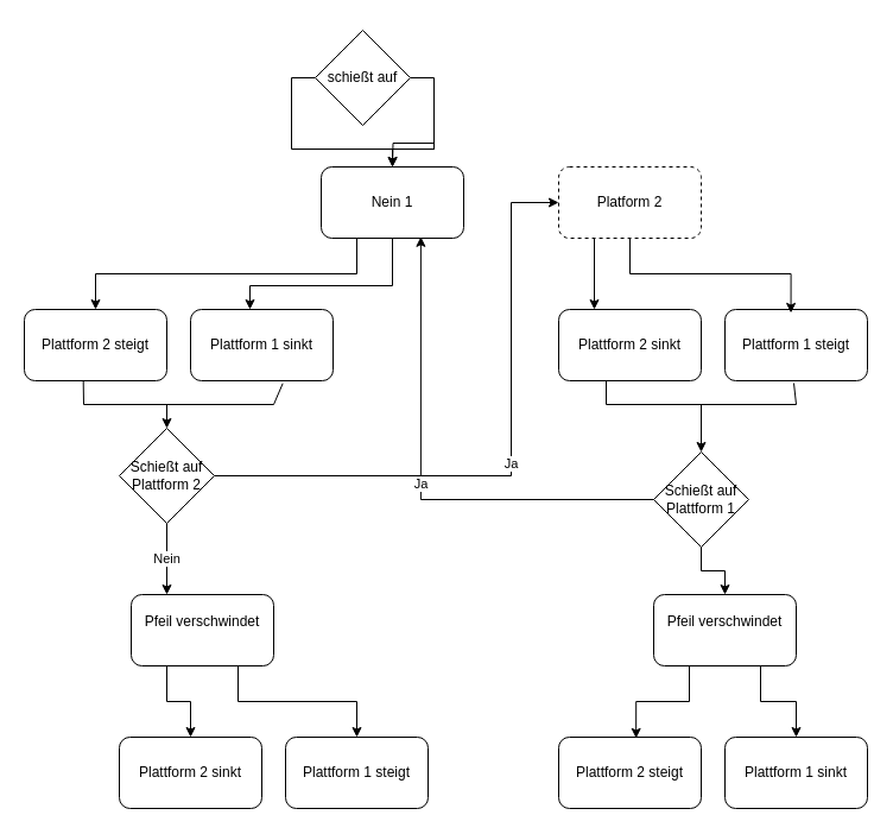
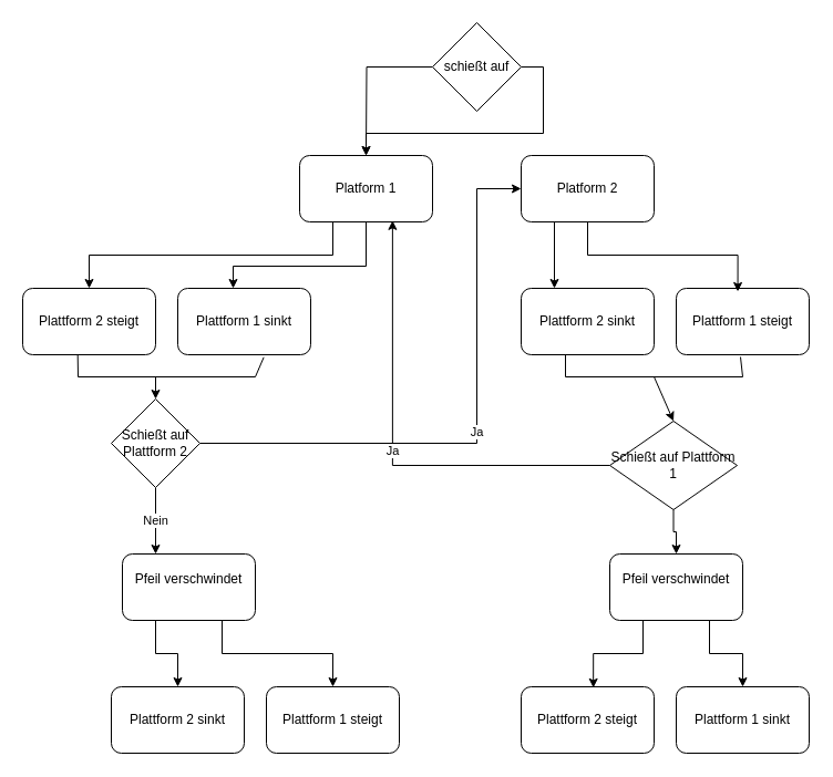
  <mxCell id="0" />
  <mxCell id="1" parent="0" />
  <mxCell id="2" style="edgeStyle=orthogonalEdgeStyle;rounded=0;orthogonalLoop=1;jettySize=auto;html=1;exitX=0.25;exitY=1;exitDx=0;exitDy=0;entryX=0.25;entryY=0;entryDx=0;entryDy=0;" edge="1" parent="1" source="3" target="11"><mxGeometry relative="1" as="geometry" /></mxCell>
- <mxCell id="3" value="Platform 2" style="rounded=1;whiteSpace=wrap;html=1;dashed=1;" vertex="1" parent="1"><mxGeometry x="470" y="140" width="120" height="60" as="geometry" /></mxCell>
+ <mxCell id="3" value="Platform 2" style="rounded=1;whiteSpace=wrap;html=1;" vertex="1" parent="1"><mxGeometry x="470" y="140" width="120" height="60" as="geometry" /></mxCell>
  <mxCell id="4" style="edgeStyle=orthogonalEdgeStyle;rounded=0;orthogonalLoop=1;jettySize=auto;html=1;exitX=0;exitY=0.5;exitDx=0;exitDy=0;entryX=0.5;entryY=0;entryDx=0;entryDy=0;" edge="1" parent="1" source="6"><mxGeometry relative="1" as="geometry"><mxPoint x="330" y="140" as="targetPoint" /></mxGeometry></mxCell>
  <mxCell id="5" style="edgeStyle=orthogonalEdgeStyle;rounded=0;orthogonalLoop=1;jettySize=auto;html=1;exitX=1;exitY=0.5;exitDx=0;exitDy=0;" edge="1" parent="1" source="6" target="9"><mxGeometry relative="1" as="geometry" /></mxCell>
- <mxCell id="6" value="schießt auf" style="rhombus;whiteSpace=wrap;html=1;" vertex="1" parent="1"><mxGeometry x="265" y="25" width="80" height="80" as="geometry" /></mxCell>
+ <mxCell id="6" value="schießt auf" style="rhombus;whiteSpace=wrap;html=1;" vertex="1" parent="1"><mxGeometry x="390" y="20" width="80" height="80" as="geometry" /></mxCell>
  <mxCell id="7" style="edgeStyle=orthogonalEdgeStyle;rounded=0;orthogonalLoop=1;jettySize=auto;html=1;exitX=0.5;exitY=1;exitDx=0;exitDy=0;" edge="1" parent="1" source="9" target="10"><mxGeometry relative="1" as="geometry"><Array as="points"><mxPoint x="330" y="240" /><mxPoint x="210" y="240" /></Array></mxGeometry></mxCell>
  <mxCell id="8" style="edgeStyle=orthogonalEdgeStyle;rounded=0;orthogonalLoop=1;jettySize=auto;html=1;exitX=0.25;exitY=1;exitDx=0;exitDy=0;entryX=0.5;entryY=0;entryDx=0;entryDy=0;" edge="1" parent="1" source="9" target="12"><mxGeometry relative="1" as="geometry" /></mxCell>
- <mxCell id="9" value="Nein 1" style="rounded=1;whiteSpace=wrap;html=1;" vertex="1" parent="1"><mxGeometry x="270" y="140" width="120" height="60" as="geometry" /></mxCell>
+ <mxCell id="9" value="Platform 1" style="rounded=1;whiteSpace=wrap;html=1;" vertex="1" parent="1"><mxGeometry x="270" y="140" width="120" height="60" as="geometry" /></mxCell>
  <mxCell id="10" value="&lt;div&gt;Plattform 1 sinkt&lt;/div&gt;" style="rounded=1;whiteSpace=wrap;html=1;" vertex="1" parent="1"><mxGeometry x="160" y="260" width="120" height="60" as="geometry" /></mxCell>
  <mxCell id="11" value="&lt;div&gt;Plattform 2 sinkt&lt;/div&gt;" style="rounded=1;whiteSpace=wrap;html=1;" vertex="1" parent="1"><mxGeometry x="470" y="260" width="120" height="60" as="geometry" /></mxCell>
  <mxCell id="12" value="&lt;div&gt;Plattform 2 steigt&lt;/div&gt;" style="rounded=1;whiteSpace=wrap;html=1;" vertex="1" parent="1"><mxGeometry x="20" y="260" width="120" height="60" as="geometry" /></mxCell>
  <mxCell id="13" value="&lt;div&gt;Plattform 1 steigt&lt;/div&gt;" style="rounded=1;whiteSpace=wrap;html=1;" vertex="1" parent="1"><mxGeometry x="610" y="260" width="120" height="60" as="geometry" /></mxCell>
  <mxCell id="14" style="edgeStyle=orthogonalEdgeStyle;rounded=0;orthogonalLoop=1;jettySize=auto;html=1;exitX=0.5;exitY=1;exitDx=0;exitDy=0;entryX=0.463;entryY=0.049;entryDx=0;entryDy=0;entryPerimeter=0;" edge="1" parent="1" source="3" target="13"><mxGeometry relative="1" as="geometry" /></mxCell>
  <mxCell id="15" style="edgeStyle=orthogonalEdgeStyle;rounded=0;orthogonalLoop=1;jettySize=auto;html=1;exitX=0.25;exitY=1;exitDx=0;exitDy=0;entryX=0.5;entryY=0;entryDx=0;entryDy=0;" edge="1" parent="1" source="17" target="20"><mxGeometry relative="1" as="geometry" /></mxCell>
  <mxCell id="16" style="edgeStyle=orthogonalEdgeStyle;rounded=0;orthogonalLoop=1;jettySize=auto;html=1;exitX=0.75;exitY=1;exitDx=0;exitDy=0;entryX=0.5;entryY=0;entryDx=0;entryDy=0;" edge="1" parent="1" source="17" target="21"><mxGeometry relative="1" as="geometry" /></mxCell>
  <mxCell id="17" value="&lt;div&gt;Pfeil verschwindet&lt;/div&gt;&lt;div&gt;&lt;br&gt;&lt;/div&gt;" style="rounded=1;whiteSpace=wrap;html=1;" vertex="1" parent="1"><mxGeometry x="110" y="500" width="120" height="60" as="geometry" /></mxCell>
  <mxCell id="18" style="edgeStyle=orthogonalEdgeStyle;rounded=0;orthogonalLoop=1;jettySize=auto;html=1;exitX=0.75;exitY=1;exitDx=0;exitDy=0;entryX=0.5;entryY=0;entryDx=0;entryDy=0;" edge="1" parent="1" source="19" target="23"><mxGeometry relative="1" as="geometry" /></mxCell>
  <mxCell id="19" value="&lt;div&gt;Pfeil verschwindet&lt;/div&gt;&lt;div&gt;&lt;br&gt;&lt;/div&gt;" style="rounded=1;whiteSpace=wrap;html=1;" vertex="1" parent="1"><mxGeometry x="550" y="500" width="120" height="60" as="geometry" /></mxCell>
  <mxCell id="20" value="&lt;div&gt;Plattform 2 sinkt&lt;/div&gt;" style="rounded=1;whiteSpace=wrap;html=1;" vertex="1" parent="1"><mxGeometry x="100" y="620" width="120" height="60" as="geometry" /></mxCell>
  <mxCell id="21" value="&lt;div&gt;Plattform 1 steigt&lt;/div&gt;" style="rounded=1;whiteSpace=wrap;html=1;" vertex="1" parent="1"><mxGeometry x="240" y="620" width="120" height="60" as="geometry" /></mxCell>
  <mxCell id="22" value="&lt;div&gt;Plattform 2 steigt&lt;/div&gt;" style="rounded=1;whiteSpace=wrap;html=1;" vertex="1" parent="1"><mxGeometry x="470" y="620" width="120" height="60" as="geometry" /></mxCell>
  <mxCell id="23" value="&lt;div&gt;Plattform 1 sinkt&lt;/div&gt;" style="rounded=1;whiteSpace=wrap;html=1;" vertex="1" parent="1"><mxGeometry x="610" y="620" width="120" height="60" as="geometry" /></mxCell>
  <mxCell id="24" style="edgeStyle=orthogonalEdgeStyle;rounded=0;orthogonalLoop=1;jettySize=auto;html=1;exitX=0.25;exitY=1;exitDx=0;exitDy=0;entryX=0.543;entryY=0.015;entryDx=0;entryDy=0;entryPerimeter=0;" edge="1" parent="1" source="19" target="22"><mxGeometry relative="1" as="geometry" /></mxCell>
  <mxCell id="25" style="edgeStyle=orthogonalEdgeStyle;rounded=0;orthogonalLoop=1;jettySize=auto;html=1;exitX=0.5;exitY=1;exitDx=0;exitDy=0;entryX=0.5;entryY=0;entryDx=0;entryDy=0;" edge="1" parent="1" source="26" target="19"><mxGeometry relative="1" as="geometry" /></mxCell>
- <mxCell id="26" value="Schießt auf Plattform 1" style="rhombus;whiteSpace=wrap;html=1;" vertex="1" parent="1"><mxGeometry x="550" y="380" width="80" height="80" as="geometry" /></mxCell>
+ <mxCell id="26" value="Schießt auf Plattform 1" style="rhombus;whiteSpace=wrap;html=1;" vertex="1" parent="1"><mxGeometry x="550" y="380" width="115" height="80" as="geometry" /></mxCell>
  <mxCell id="27" value="Nein" style="edgeStyle=orthogonalEdgeStyle;rounded=0;orthogonalLoop=1;jettySize=auto;html=1;entryX=0.25;entryY=0;entryDx=0;entryDy=0;" edge="1" parent="1" source="29" target="17"><mxGeometry relative="1" as="geometry" /></mxCell>
  <mxCell id="28" value="Ja" style="edgeStyle=orthogonalEdgeStyle;rounded=0;orthogonalLoop=1;jettySize=auto;html=1;exitX=1;exitY=0.5;exitDx=0;exitDy=0;entryX=0;entryY=0.5;entryDx=0;entryDy=0;" edge="1" parent="1" source="29" target="3"><mxGeometry relative="1" as="geometry"><Array as="points"><mxPoint x="430" y="400" /><mxPoint x="430" y="170" /></Array></mxGeometry></mxCell>
  <mxCell id="29" value="Schießt auf Plattform 2" style="rhombus;whiteSpace=wrap;html=1;" vertex="1" parent="1"><mxGeometry x="100" y="360" width="80" height="80" as="geometry" /></mxCell>
  <mxCell id="30" value="" style="endArrow=classic;html=1;rounded=0;entryX=0.5;entryY=0;entryDx=0;entryDy=0;" edge="1" parent="1" target="29"><mxGeometry width="50" height="50" relative="1" as="geometry"><mxPoint x="140" y="340" as="sourcePoint" /><mxPoint x="350" y="370" as="targetPoint" /></mxGeometry></mxCell>
  <mxCell id="31" value="" style="endArrow=none;html=1;rounded=0;exitX=0.414;exitY=0.992;exitDx=0;exitDy=0;exitPerimeter=0;entryX=0.647;entryY=1.038;entryDx=0;entryDy=0;entryPerimeter=0;" edge="1" parent="1" source="12" target="10"><mxGeometry width="50" height="50" relative="1" as="geometry"><mxPoint x="300" y="420" as="sourcePoint" /><mxPoint x="350" y="370" as="targetPoint" /><Array as="points"><mxPoint x="70" y="340" /><mxPoint x="230" y="340" /></Array></mxGeometry></mxCell>
  <mxCell id="32" value="" style="endArrow=none;html=1;rounded=0;exitX=0.414;exitY=0.992;exitDx=0;exitDy=0;exitPerimeter=0;entryX=0.647;entryY=1.038;entryDx=0;entryDy=0;entryPerimeter=0;" edge="1" parent="1"><mxGeometry width="50" height="50" relative="1" as="geometry"><mxPoint x="510" y="320" as="sourcePoint" /><mxPoint x="668" y="322" as="targetPoint" /><Array as="points"><mxPoint x="510" y="340" /><mxPoint x="670" y="340" /></Array></mxGeometry></mxCell>
  <mxCell id="33" value="" style="endArrow=classic;html=1;rounded=0;entryX=0.5;entryY=0;entryDx=0;entryDy=0;" edge="1" parent="1" target="26"><mxGeometry width="50" height="50" relative="1" as="geometry"><mxPoint x="590" y="340" as="sourcePoint" /><mxPoint x="350" y="470" as="targetPoint" /></mxGeometry></mxCell>
  <mxCell id="34" value="Ja" style="edgeStyle=orthogonalEdgeStyle;rounded=0;orthogonalLoop=1;jettySize=auto;html=1;exitX=0;exitY=0.5;exitDx=0;exitDy=0;entryX=0.699;entryY=0.98;entryDx=0;entryDy=0;entryPerimeter=0;" edge="1" parent="1" source="26" target="9"><mxGeometry relative="1" as="geometry"><Array as="points"><mxPoint x="550" y="420" /><mxPoint x="354" y="420" /></Array></mxGeometry></mxCell>
